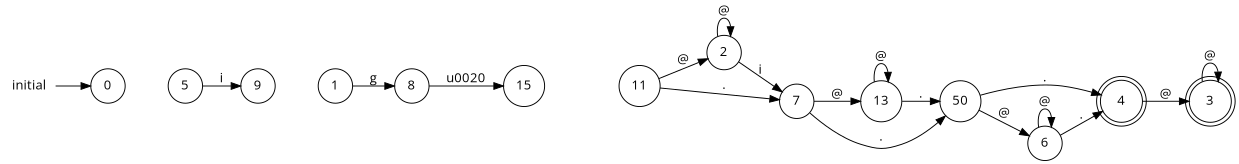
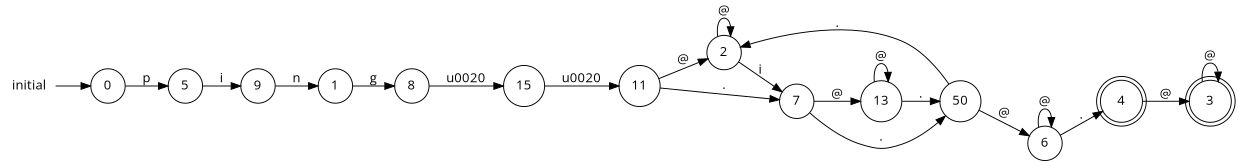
  digraph {
    fontname="Open Sans"
    rankdir=LR
    node [fontname="Open Sans" shape=circle]
    edge [fontname="Open Sans"]
    0
    5
    9
    initial [shape=plaintext]
    1
    8
    n7 [label=15]
    11
    2
    7
    13
    n12 [label=50]
    4 [shape=doublecircle]
    6
    3 [shape=doublecircle]
+   0 -> 5 [label=p]
    5 -> 9 [label=i]
+   9 -> 1 [label=n]
    initial -> 0
    1 -> 8 [label=g]
    8 -> n7 [label="\u0020"]
+   n7 -> 11 [label="\u0020"]
    11 -> 2 [label="@"]
    11 -> 7 [label="."]
    2 -> 2 [label="@"]
    2 -> 7 [label=i]
    7 -> 13 [label="@"]
    7 -> n12 [label="."]
    13 -> 13 [label="@"]
    13 -> n12 [label="."]
-   n12 -> 4 [label="."]
+   n12 -> 2 [label="."]
    n12 -> 6 [label="@"]
    4 -> 3 [label="@"]
    6 -> 4 [label="."]
    6 -> 6 [label="@"]
    3 -> 3 [label="@"]
  }
